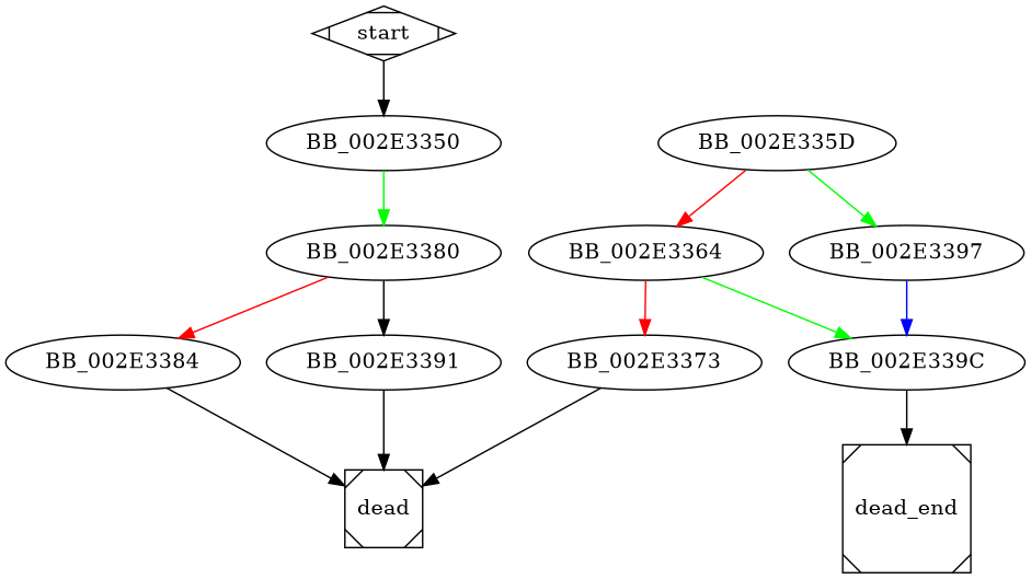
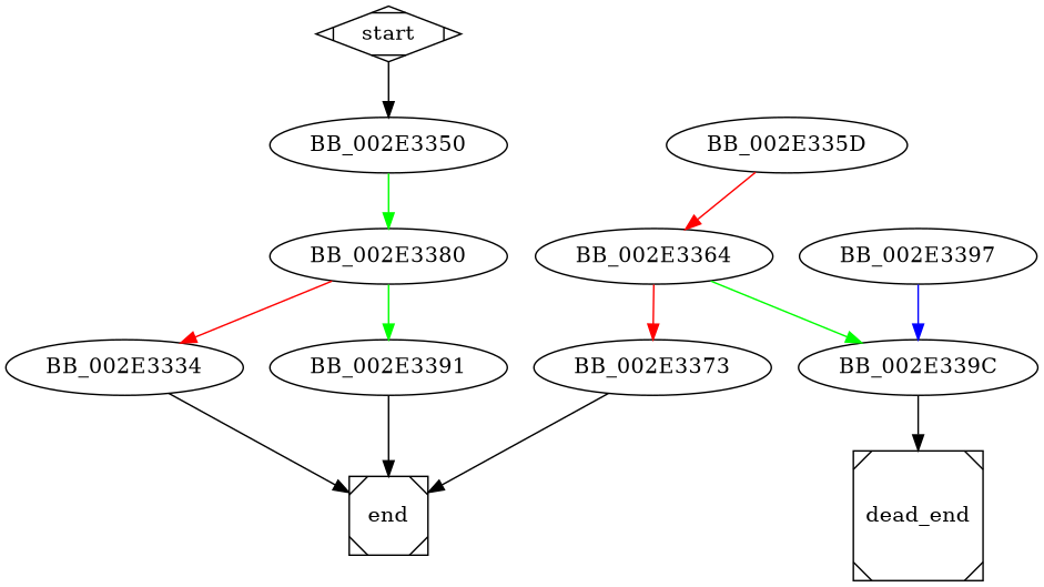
  digraph {
    start [shape=Mdiamond]
    BB_002E3350
    BB_002E3380
    BB_002E335D
    BB_002E3364
    BB_002E3397
-   BB_002E3384
+   BB_002E3384 [label=BB_002E3334]
    BB_002E3391
    BB_002E3373
    BB_002E339C
-   end [shape=Msquare label=dead]
+   end [shape=Msquare]
    dead_end [shape=Msquare]
    start -> BB_002E3350
    BB_002E3350 -> BB_002E3380 [color=green]
    BB_002E3380 -> BB_002E3384 [color=red]
-   BB_002E3380 -> BB_002E3391 [color=black]
+   BB_002E3380 -> BB_002E3391 [color=green]
    BB_002E335D -> BB_002E3364 [color=red]
-   BB_002E335D -> BB_002E3397 [color=green]
    BB_002E3364 -> BB_002E3373 [color=red]
    BB_002E3364 -> BB_002E339C [color=green]
    BB_002E3397 -> BB_002E339C [color=blue]
    BB_002E3384 -> end
    BB_002E3391 -> end
    BB_002E3373 -> end
    BB_002E339C -> dead_end
  }
